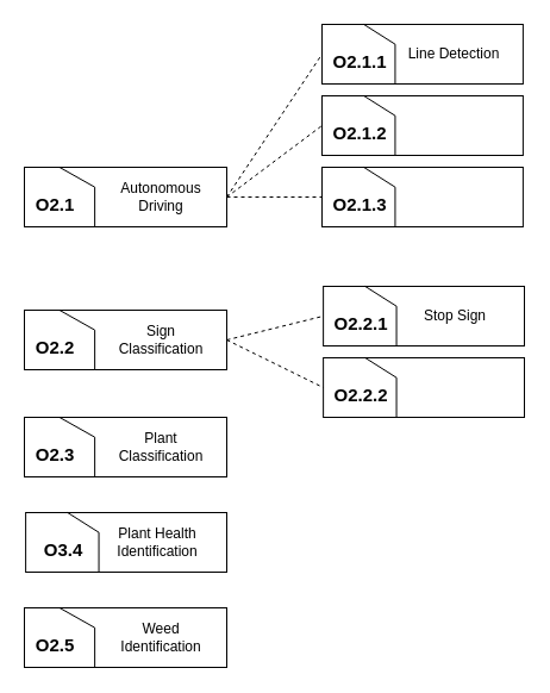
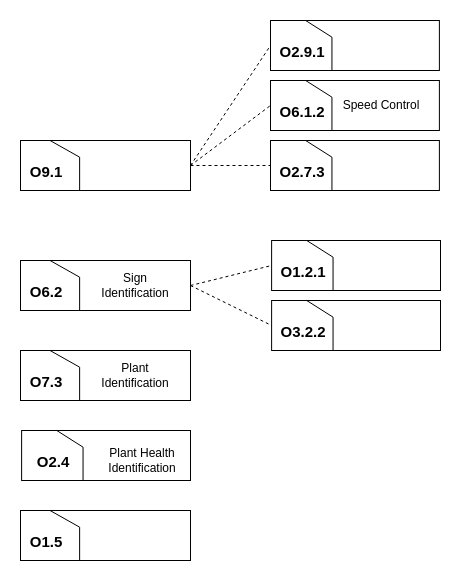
  <mxCell id="0" />
  <mxCell id="1" parent="0" />
  <mxCell id="2" value="" style="group" vertex="1" connectable="0" parent="1"><mxGeometry x="20" y="350" width="170" height="50" as="geometry" /></mxCell>
  <mxCell id="3" value="" style="rounded=0;whiteSpace=wrap;html=1;" vertex="1" parent="2"><mxGeometry width="170" height="50" as="geometry" /></mxCell>
  <mxCell id="4" value="" style="group" vertex="1" connectable="0" parent="2"><mxGeometry x="29.565" width="29.565" height="50" as="geometry" /></mxCell>
  <mxCell id="5" value="" style="endArrow=none;html=1;rounded=0;" edge="1" parent="4"><mxGeometry width="50" height="50" relative="1" as="geometry"><mxPoint x="29.565" y="50" as="sourcePoint" /><mxPoint x="29.565" y="16.667" as="targetPoint" /></mxGeometry></mxCell>
  <mxCell id="6" value="" style="endArrow=none;html=1;rounded=0;" edge="1" parent="4"><mxGeometry width="50" height="50" relative="1" as="geometry"><mxPoint as="sourcePoint" /><mxPoint x="29.565" y="16.667" as="targetPoint" /></mxGeometry></mxCell>
- <mxCell id="7" value="O2.3" style="text;strokeColor=none;align=center;fillColor=none;html=1;verticalAlign=middle;whiteSpace=wrap;rounded=0;fontStyle=1;fontSize=15;" vertex="1" parent="4"><mxGeometry x="-14.783" y="22.222" width="22.174" height="16.667" as="geometry" /></mxCell>
- <mxCell id="8" value="Plant Classification" style="text;strokeColor=none;align=center;fillColor=none;html=1;verticalAlign=middle;whiteSpace=wrap;rounded=0;" vertex="1" parent="2"><mxGeometry x="70" y="10" width="90" height="30" as="geometry" /></mxCell>
+ <mxCell id="7" value="O7.3" style="text;strokeColor=none;align=center;fillColor=none;html=1;verticalAlign=middle;whiteSpace=wrap;rounded=0;fontStyle=1;fontSize=15;" vertex="1" parent="4"><mxGeometry x="-14.783" y="22.222" width="22.174" height="16.667" as="geometry" /></mxCell>
+ <mxCell id="8" value="Plant Identification" style="text;strokeColor=none;align=center;fillColor=none;html=1;verticalAlign=middle;whiteSpace=wrap;rounded=0;" vertex="1" parent="2"><mxGeometry x="70" y="10" width="90" height="30" as="geometry" /></mxCell>
  <mxCell id="9" value="" style="group" vertex="1" connectable="0" parent="1"><mxGeometry x="20" y="510" width="170" height="50" as="geometry" /></mxCell>
  <mxCell id="10" value="" style="rounded=0;whiteSpace=wrap;html=1;" vertex="1" parent="9"><mxGeometry width="170" height="50" as="geometry" /></mxCell>
  <mxCell id="11" value="" style="group" vertex="1" connectable="0" parent="9"><mxGeometry x="29.565" width="29.565" height="50" as="geometry" /></mxCell>
  <mxCell id="12" value="" style="endArrow=none;html=1;rounded=0;" edge="1" parent="11"><mxGeometry width="50" height="50" relative="1" as="geometry"><mxPoint x="29.565" y="50" as="sourcePoint" /><mxPoint x="29.565" y="16.667" as="targetPoint" /></mxGeometry></mxCell>
  <mxCell id="13" value="" style="endArrow=none;html=1;rounded=0;" edge="1" parent="11"><mxGeometry width="50" height="50" relative="1" as="geometry"><mxPoint as="sourcePoint" /><mxPoint x="29.565" y="16.667" as="targetPoint" /></mxGeometry></mxCell>
- <mxCell id="14" value="O2.5" style="text;strokeColor=none;align=center;fillColor=none;html=1;verticalAlign=middle;whiteSpace=wrap;rounded=0;fontStyle=1;fontSize=15;" vertex="1" parent="11"><mxGeometry x="-14.783" y="22.222" width="22.174" height="16.667" as="geometry" /></mxCell>
- <mxCell id="15" value="Weed Identification" style="text;strokeColor=none;align=center;fillColor=none;html=1;verticalAlign=middle;whiteSpace=wrap;rounded=0;" vertex="1" parent="9"><mxGeometry x="70" y="10" width="90" height="30" as="geometry" /></mxCell>
+ <mxCell id="14" value="O1.5" style="text;strokeColor=none;align=center;fillColor=none;html=1;verticalAlign=middle;whiteSpace=wrap;rounded=0;fontStyle=1;fontSize=15;" vertex="1" parent="11"><mxGeometry x="-14.783" y="22.222" width="22.174" height="16.667" as="geometry" /></mxCell>
  <mxCell id="16" value="" style="group" vertex="1" connectable="0" parent="1"><mxGeometry x="20" y="140" width="170" height="50" as="geometry" /></mxCell>
  <mxCell id="17" value="" style="rounded=0;whiteSpace=wrap;html=1;" vertex="1" parent="16"><mxGeometry width="170" height="50" as="geometry" /></mxCell>
  <mxCell id="18" value="" style="group" vertex="1" connectable="0" parent="16"><mxGeometry x="29.565" width="29.565" height="50" as="geometry" /></mxCell>
  <mxCell id="19" value="" style="endArrow=none;html=1;rounded=0;" edge="1" parent="18"><mxGeometry width="50" height="50" relative="1" as="geometry"><mxPoint x="29.565" y="50" as="sourcePoint" /><mxPoint x="29.565" y="16.667" as="targetPoint" /></mxGeometry></mxCell>
  <mxCell id="20" value="" style="endArrow=none;html=1;rounded=0;" edge="1" parent="18"><mxGeometry width="50" height="50" relative="1" as="geometry"><mxPoint as="sourcePoint" /><mxPoint x="29.565" y="16.667" as="targetPoint" /></mxGeometry></mxCell>
- <mxCell id="21" value="O2.1" style="text;strokeColor=none;align=center;fillColor=none;html=1;verticalAlign=middle;whiteSpace=wrap;rounded=0;fontStyle=1;fontSize=15;" vertex="1" parent="18"><mxGeometry x="-14.783" y="22.222" width="22.174" height="16.667" as="geometry" /></mxCell>
- <mxCell id="22" value="Autonomous&lt;br&gt;Driving" style="text;strokeColor=none;align=center;fillColor=none;html=1;verticalAlign=middle;whiteSpace=wrap;rounded=0;" vertex="1" parent="16"><mxGeometry x="70" y="10" width="90" height="30" as="geometry" /></mxCell>
+ <mxCell id="21" value="O9.1" style="text;strokeColor=none;align=center;fillColor=none;html=1;verticalAlign=middle;whiteSpace=wrap;rounded=0;fontStyle=1;fontSize=15;" vertex="1" parent="18"><mxGeometry x="-14.783" y="22.222" width="22.174" height="16.667" as="geometry" /></mxCell>
  <mxCell id="23" value="" style="group" vertex="1" connectable="0" parent="1"><mxGeometry x="278.89" y="20" width="160" height="50" as="geometry" /></mxCell>
  <mxCell id="24" value="" style="rounded=0;whiteSpace=wrap;html=1;" vertex="1" parent="23"><mxGeometry x="-8.889" width="168.889" height="50" as="geometry" /></mxCell>
  <mxCell id="25" value="" style="group" vertex="1" connectable="0" parent="23"><mxGeometry x="26.28" width="26.28" height="50" as="geometry" /></mxCell>
  <mxCell id="26" value="" style="endArrow=none;html=1;rounded=0;" edge="1" parent="25"><mxGeometry width="50" height="50" relative="1" as="geometry"><mxPoint x="26.28" y="50" as="sourcePoint" /><mxPoint x="26.28" y="16.667" as="targetPoint" /></mxGeometry></mxCell>
  <mxCell id="27" value="" style="endArrow=none;html=1;rounded=0;" edge="1" parent="25"><mxGeometry width="50" height="50" relative="1" as="geometry"><mxPoint as="sourcePoint" /><mxPoint x="26.28" y="16.667" as="targetPoint" /></mxGeometry></mxCell>
- <mxCell id="28" value="O2.1.1" style="text;strokeColor=none;align=center;fillColor=none;html=1;verticalAlign=middle;whiteSpace=wrap;rounded=0;fontStyle=1;fontSize=15;" vertex="1" parent="25"><mxGeometry x="-13.14" y="22.222" width="19.71" height="16.667" as="geometry" /></mxCell>
- <mxCell id="29" value="Line Detection" style="text;strokeColor=none;align=center;fillColor=none;html=1;verticalAlign=middle;whiteSpace=wrap;rounded=0;" vertex="1" parent="23"><mxGeometry x="62.222" y="10" width="80" height="30" as="geometry" /></mxCell>
+ <mxCell id="28" value="O2.9.1" style="text;strokeColor=none;align=center;fillColor=none;html=1;verticalAlign=middle;whiteSpace=wrap;rounded=0;fontStyle=1;fontSize=15;" vertex="1" parent="25"><mxGeometry x="-13.14" y="22.222" width="19.71" height="16.667" as="geometry" /></mxCell>
  <mxCell id="30" value="" style="endArrow=none;dashed=1;html=1;rounded=0;exitX=1;exitY=0.5;exitDx=0;exitDy=0;entryX=0;entryY=0.5;entryDx=0;entryDy=0;" edge="1" parent="1" source="17" target="24"><mxGeometry width="50" height="50" relative="1" as="geometry"><mxPoint x="210" y="110" as="sourcePoint" /><mxPoint x="260" y="60" as="targetPoint" /></mxGeometry></mxCell>
  <mxCell id="31" value="" style="group" vertex="1" connectable="0" parent="1"><mxGeometry x="20" y="260" width="170" height="50" as="geometry" /></mxCell>
  <mxCell id="32" value="" style="rounded=0;whiteSpace=wrap;html=1;" vertex="1" parent="31"><mxGeometry width="170" height="50" as="geometry" /></mxCell>
  <mxCell id="33" value="" style="group" vertex="1" connectable="0" parent="31"><mxGeometry x="29.565" width="29.565" height="50" as="geometry" /></mxCell>
  <mxCell id="34" value="" style="endArrow=none;html=1;rounded=0;" edge="1" parent="33"><mxGeometry width="50" height="50" relative="1" as="geometry"><mxPoint x="29.565" y="50" as="sourcePoint" /><mxPoint x="29.565" y="16.667" as="targetPoint" /></mxGeometry></mxCell>
  <mxCell id="35" value="" style="endArrow=none;html=1;rounded=0;" edge="1" parent="33"><mxGeometry width="50" height="50" relative="1" as="geometry"><mxPoint as="sourcePoint" /><mxPoint x="29.565" y="16.667" as="targetPoint" /></mxGeometry></mxCell>
- <mxCell id="36" value="O2.2" style="text;strokeColor=none;align=center;fillColor=none;html=1;verticalAlign=middle;whiteSpace=wrap;rounded=0;fontStyle=1;fontSize=15;" vertex="1" parent="33"><mxGeometry x="-14.783" y="22.222" width="22.174" height="16.667" as="geometry" /></mxCell>
- <mxCell id="37" value="Sign Classification" style="text;strokeColor=none;align=center;fillColor=none;html=1;verticalAlign=middle;whiteSpace=wrap;rounded=0;" vertex="1" parent="31"><mxGeometry x="70" y="10" width="90" height="30" as="geometry" /></mxCell>
+ <mxCell id="36" value="O6.2" style="text;strokeColor=none;align=center;fillColor=none;html=1;verticalAlign=middle;whiteSpace=wrap;rounded=0;fontStyle=1;fontSize=15;" vertex="1" parent="33"><mxGeometry x="-14.783" y="22.222" width="22.174" height="16.667" as="geometry" /></mxCell>
+ <mxCell id="37" value="Sign Identification" style="text;strokeColor=none;align=center;fillColor=none;html=1;verticalAlign=middle;whiteSpace=wrap;rounded=0;" vertex="1" parent="31"><mxGeometry x="70" y="10" width="90" height="30" as="geometry" /></mxCell>
  <mxCell id="38" value="" style="group" vertex="1" connectable="0" parent="1"><mxGeometry x="278.89" y="80" width="160" height="50" as="geometry" /></mxCell>
  <mxCell id="39" value="" style="rounded=0;whiteSpace=wrap;html=1;" vertex="1" parent="38"><mxGeometry x="-8.889" width="168.889" height="50" as="geometry" /></mxCell>
  <mxCell id="40" value="" style="group" vertex="1" connectable="0" parent="38"><mxGeometry x="26.28" width="26.28" height="50" as="geometry" /></mxCell>
  <mxCell id="41" value="" style="endArrow=none;html=1;rounded=0;" edge="1" parent="40"><mxGeometry width="50" height="50" relative="1" as="geometry"><mxPoint x="26.28" y="50" as="sourcePoint" /><mxPoint x="26.28" y="16.667" as="targetPoint" /></mxGeometry></mxCell>
  <mxCell id="42" value="" style="endArrow=none;html=1;rounded=0;" edge="1" parent="40"><mxGeometry width="50" height="50" relative="1" as="geometry"><mxPoint as="sourcePoint" /><mxPoint x="26.28" y="16.667" as="targetPoint" /></mxGeometry></mxCell>
- <mxCell id="43" value="O2.1.2" style="text;strokeColor=none;align=center;fillColor=none;html=1;verticalAlign=middle;whiteSpace=wrap;rounded=0;fontStyle=1;fontSize=15;" vertex="1" parent="40"><mxGeometry x="-13.14" y="22.222" width="19.71" height="16.667" as="geometry" /></mxCell>
+ <mxCell id="43" value="O6.1.2" style="text;strokeColor=none;align=center;fillColor=none;html=1;verticalAlign=middle;whiteSpace=wrap;rounded=0;fontStyle=1;fontSize=15;" vertex="1" parent="40"><mxGeometry x="-13.14" y="22.222" width="19.71" height="16.667" as="geometry" /></mxCell>
+ <mxCell id="44" value="Speed Control" style="text;strokeColor=none;align=center;fillColor=none;html=1;verticalAlign=middle;whiteSpace=wrap;rounded=0;" vertex="1" parent="38"><mxGeometry x="62.222" y="10" width="80" height="30" as="geometry" /></mxCell>
  <mxCell id="45" value="" style="group" vertex="1" connectable="0" parent="1"><mxGeometry x="278.89" y="140" width="160" height="50" as="geometry" /></mxCell>
  <mxCell id="46" value="" style="rounded=0;whiteSpace=wrap;html=1;" vertex="1" parent="45"><mxGeometry x="-8.889" width="168.889" height="50" as="geometry" /></mxCell>
  <mxCell id="47" value="" style="group" vertex="1" connectable="0" parent="45"><mxGeometry x="26.28" width="26.28" height="50" as="geometry" /></mxCell>
  <mxCell id="48" value="" style="endArrow=none;html=1;rounded=0;" edge="1" parent="47"><mxGeometry width="50" height="50" relative="1" as="geometry"><mxPoint x="26.28" y="50" as="sourcePoint" /><mxPoint x="26.28" y="16.667" as="targetPoint" /></mxGeometry></mxCell>
  <mxCell id="49" value="" style="endArrow=none;html=1;rounded=0;" edge="1" parent="47"><mxGeometry width="50" height="50" relative="1" as="geometry"><mxPoint as="sourcePoint" /><mxPoint x="26.28" y="16.667" as="targetPoint" /></mxGeometry></mxCell>
- <mxCell id="50" value="O2.1.3" style="text;strokeColor=none;align=center;fillColor=none;html=1;verticalAlign=middle;whiteSpace=wrap;rounded=0;fontStyle=1;fontSize=15;" vertex="1" parent="47"><mxGeometry x="-13.14" y="22.222" width="19.71" height="16.667" as="geometry" /></mxCell>
+ <mxCell id="50" value="O2.7.3" style="text;strokeColor=none;align=center;fillColor=none;html=1;verticalAlign=middle;whiteSpace=wrap;rounded=0;fontStyle=1;fontSize=15;" vertex="1" parent="47"><mxGeometry x="-13.14" y="22.222" width="19.71" height="16.667" as="geometry" /></mxCell>
  <mxCell id="51" value="" style="endArrow=none;dashed=1;html=1;rounded=0;exitX=1;exitY=0.5;exitDx=0;exitDy=0;entryX=0;entryY=0.5;entryDx=0;entryDy=0;" edge="1" parent="1" source="17" target="39"><mxGeometry width="50" height="50" relative="1" as="geometry"><mxPoint x="210" y="110" as="sourcePoint" /><mxPoint x="260" y="60" as="targetPoint" /></mxGeometry></mxCell>
  <mxCell id="52" value="" style="endArrow=none;dashed=1;html=1;rounded=0;exitX=1;exitY=0.5;exitDx=0;exitDy=0;entryX=0;entryY=0.5;entryDx=0;entryDy=0;" edge="1" parent="1" source="17" target="46"><mxGeometry width="50" height="50" relative="1" as="geometry"><mxPoint x="210" y="110" as="sourcePoint" /><mxPoint x="260" y="60" as="targetPoint" /></mxGeometry></mxCell>
  <mxCell id="53" value="" style="group" vertex="1" connectable="0" parent="1"><mxGeometry x="280" y="240" width="160" height="50" as="geometry" /></mxCell>
  <mxCell id="54" value="" style="rounded=0;whiteSpace=wrap;html=1;" vertex="1" parent="53"><mxGeometry x="-8.889" width="168.889" height="50" as="geometry" /></mxCell>
  <mxCell id="55" value="" style="group" vertex="1" connectable="0" parent="53"><mxGeometry x="26.28" width="26.28" height="50" as="geometry" /></mxCell>
  <mxCell id="56" value="" style="endArrow=none;html=1;rounded=0;" edge="1" parent="55"><mxGeometry width="50" height="50" relative="1" as="geometry"><mxPoint x="26.28" y="50" as="sourcePoint" /><mxPoint x="26.28" y="16.667" as="targetPoint" /></mxGeometry></mxCell>
  <mxCell id="57" value="" style="endArrow=none;html=1;rounded=0;" edge="1" parent="55"><mxGeometry width="50" height="50" relative="1" as="geometry"><mxPoint as="sourcePoint" /><mxPoint x="26.28" y="16.667" as="targetPoint" /></mxGeometry></mxCell>
- <mxCell id="58" value="O2.2.1" style="text;strokeColor=none;align=center;fillColor=none;html=1;verticalAlign=middle;whiteSpace=wrap;rounded=0;fontStyle=1;fontSize=15;" vertex="1" parent="55"><mxGeometry x="-13.14" y="22.222" width="19.71" height="16.667" as="geometry" /></mxCell>
- <mxCell id="59" value="Stop Sign" style="text;strokeColor=none;align=center;fillColor=none;html=1;verticalAlign=middle;whiteSpace=wrap;rounded=0;" vertex="1" parent="53"><mxGeometry x="62.222" y="10" width="80" height="30" as="geometry" /></mxCell>
+ <mxCell id="58" value="O1.2.1" style="text;strokeColor=none;align=center;fillColor=none;html=1;verticalAlign=middle;whiteSpace=wrap;rounded=0;fontStyle=1;fontSize=15;" vertex="1" parent="55"><mxGeometry x="-13.14" y="22.222" width="19.71" height="16.667" as="geometry" /></mxCell>
  <mxCell id="60" value="" style="group" vertex="1" connectable="0" parent="1"><mxGeometry x="280" y="300" width="160" height="50" as="geometry" /></mxCell>
  <mxCell id="61" value="" style="rounded=0;whiteSpace=wrap;html=1;" vertex="1" parent="60"><mxGeometry x="-8.889" width="168.889" height="50" as="geometry" /></mxCell>
  <mxCell id="62" value="" style="group" vertex="1" connectable="0" parent="60"><mxGeometry x="26.28" width="26.28" height="50" as="geometry" /></mxCell>
  <mxCell id="63" value="" style="endArrow=none;html=1;rounded=0;" edge="1" parent="62"><mxGeometry width="50" height="50" relative="1" as="geometry"><mxPoint x="26.28" y="50" as="sourcePoint" /><mxPoint x="26.28" y="16.667" as="targetPoint" /></mxGeometry></mxCell>
  <mxCell id="64" value="" style="endArrow=none;html=1;rounded=0;" edge="1" parent="62"><mxGeometry width="50" height="50" relative="1" as="geometry"><mxPoint as="sourcePoint" /><mxPoint x="26.28" y="16.667" as="targetPoint" /></mxGeometry></mxCell>
- <mxCell id="65" value="O2.2.2" style="text;strokeColor=none;align=center;fillColor=none;html=1;verticalAlign=middle;whiteSpace=wrap;rounded=0;fontStyle=1;fontSize=15;" vertex="1" parent="62"><mxGeometry x="-13.14" y="22.222" width="19.71" height="16.667" as="geometry" /></mxCell>
+ <mxCell id="65" value="O3.2.2" style="text;strokeColor=none;align=center;fillColor=none;html=1;verticalAlign=middle;whiteSpace=wrap;rounded=0;fontStyle=1;fontSize=15;" vertex="1" parent="62"><mxGeometry x="-13.14" y="22.222" width="19.71" height="16.667" as="geometry" /></mxCell>
  <mxCell id="66" value="" style="endArrow=none;dashed=1;html=1;rounded=0;exitX=1;exitY=0.5;exitDx=0;exitDy=0;entryX=0;entryY=0.5;entryDx=0;entryDy=0;" edge="1" parent="1" source="32" target="54"><mxGeometry width="50" height="50" relative="1" as="geometry"><mxPoint x="210" y="320" as="sourcePoint" /><mxPoint x="260" y="270" as="targetPoint" /></mxGeometry></mxCell>
  <mxCell id="67" value="" style="endArrow=none;dashed=1;html=1;rounded=0;exitX=1;exitY=0.5;exitDx=0;exitDy=0;entryX=0;entryY=0.5;entryDx=0;entryDy=0;" edge="1" parent="1" source="32" target="61"><mxGeometry width="50" height="50" relative="1" as="geometry"><mxPoint x="210" y="320" as="sourcePoint" /><mxPoint x="260" y="270" as="targetPoint" /></mxGeometry></mxCell>
  <mxCell id="68" value="" style="group" vertex="1" connectable="0" parent="1"><mxGeometry x="30" y="430" width="160" height="50" as="geometry" /></mxCell>
  <mxCell id="69" value="" style="rounded=0;whiteSpace=wrap;html=1;" vertex="1" parent="68"><mxGeometry x="-8.889" width="168.889" height="50" as="geometry" /></mxCell>
  <mxCell id="70" value="" style="group" vertex="1" connectable="0" parent="68"><mxGeometry x="26.28" width="26.28" height="50" as="geometry" /></mxCell>
  <mxCell id="71" value="" style="endArrow=none;html=1;rounded=0;" edge="1" parent="70"><mxGeometry width="50" height="50" relative="1" as="geometry"><mxPoint x="26.28" y="50" as="sourcePoint" /><mxPoint x="26.28" y="16.667" as="targetPoint" /></mxGeometry></mxCell>
  <mxCell id="72" value="" style="endArrow=none;html=1;rounded=0;" edge="1" parent="70"><mxGeometry width="50" height="50" relative="1" as="geometry"><mxPoint as="sourcePoint" /><mxPoint x="26.28" y="16.667" as="targetPoint" /></mxGeometry></mxCell>
- <mxCell id="73" value="O3.4" style="text;strokeColor=none;align=center;fillColor=none;html=1;verticalAlign=middle;whiteSpace=wrap;rounded=0;fontStyle=1;fontSize=15;" vertex="1" parent="70"><mxGeometry x="-13.14" y="22.222" width="19.71" height="16.667" as="geometry" /></mxCell>
- <mxCell id="74" value="Plant Health Identification" style="text;strokeColor=none;align=center;fillColor=none;html=1;verticalAlign=middle;whiteSpace=wrap;rounded=0;" vertex="1" parent="68"><mxGeometry x="62.222" y="10" width="80" height="30" as="geometry" /></mxCell>
+ <mxCell id="73" value="O2.4" style="text;strokeColor=none;align=center;fillColor=none;html=1;verticalAlign=middle;whiteSpace=wrap;rounded=0;fontStyle=1;fontSize=15;" vertex="1" parent="70"><mxGeometry x="-13.14" y="22.222" width="19.71" height="16.667" as="geometry" /></mxCell>
+ <mxCell id="74" value="Plant Health Identification" style="text;strokeColor=none;align=center;fillColor=none;html=1;verticalAlign=middle;whiteSpace=wrap;rounded=0;" vertex="1" parent="68"><mxGeometry x="72.222" y="15" width="80" height="30" as="geometry" /></mxCell>
